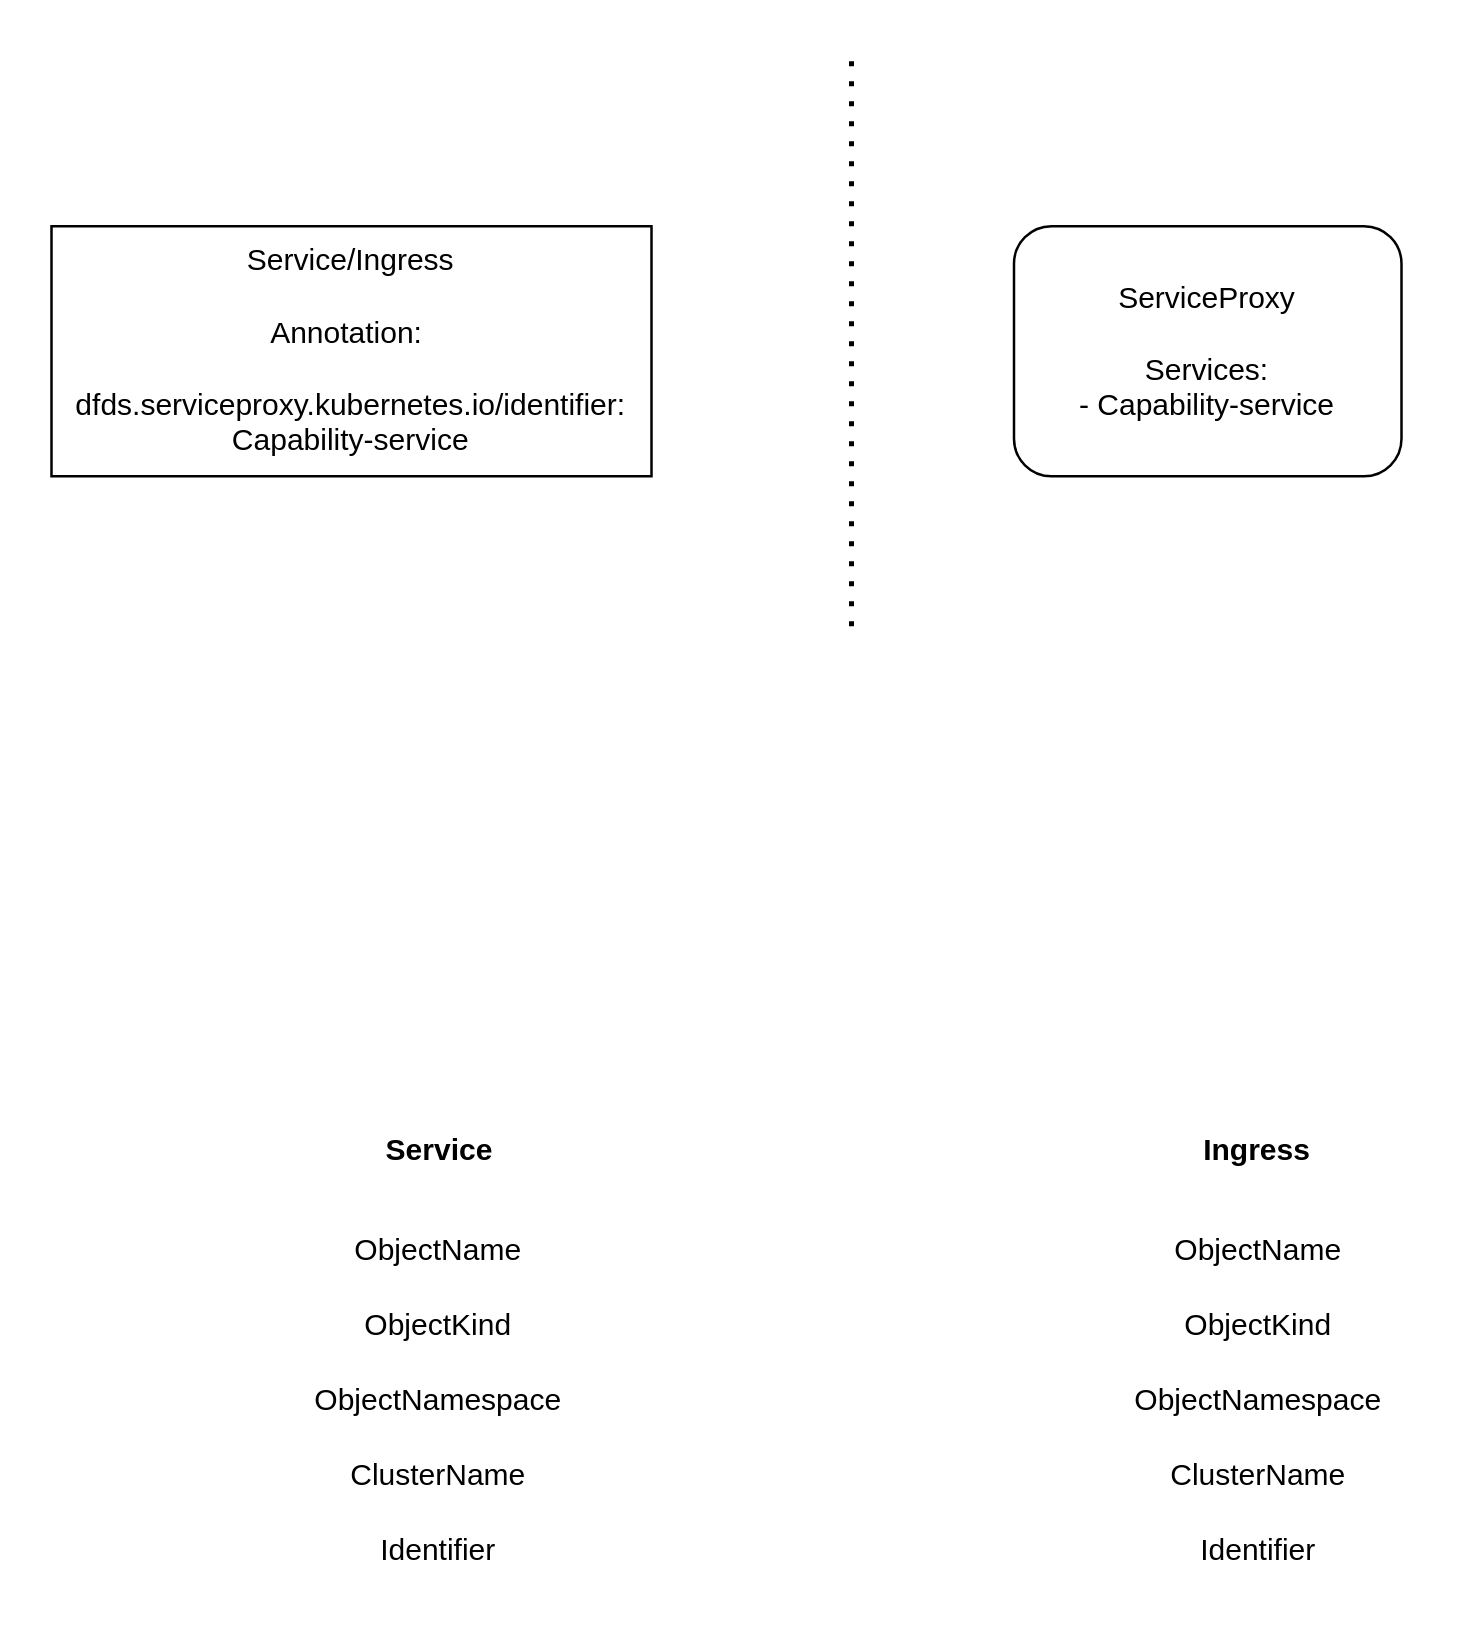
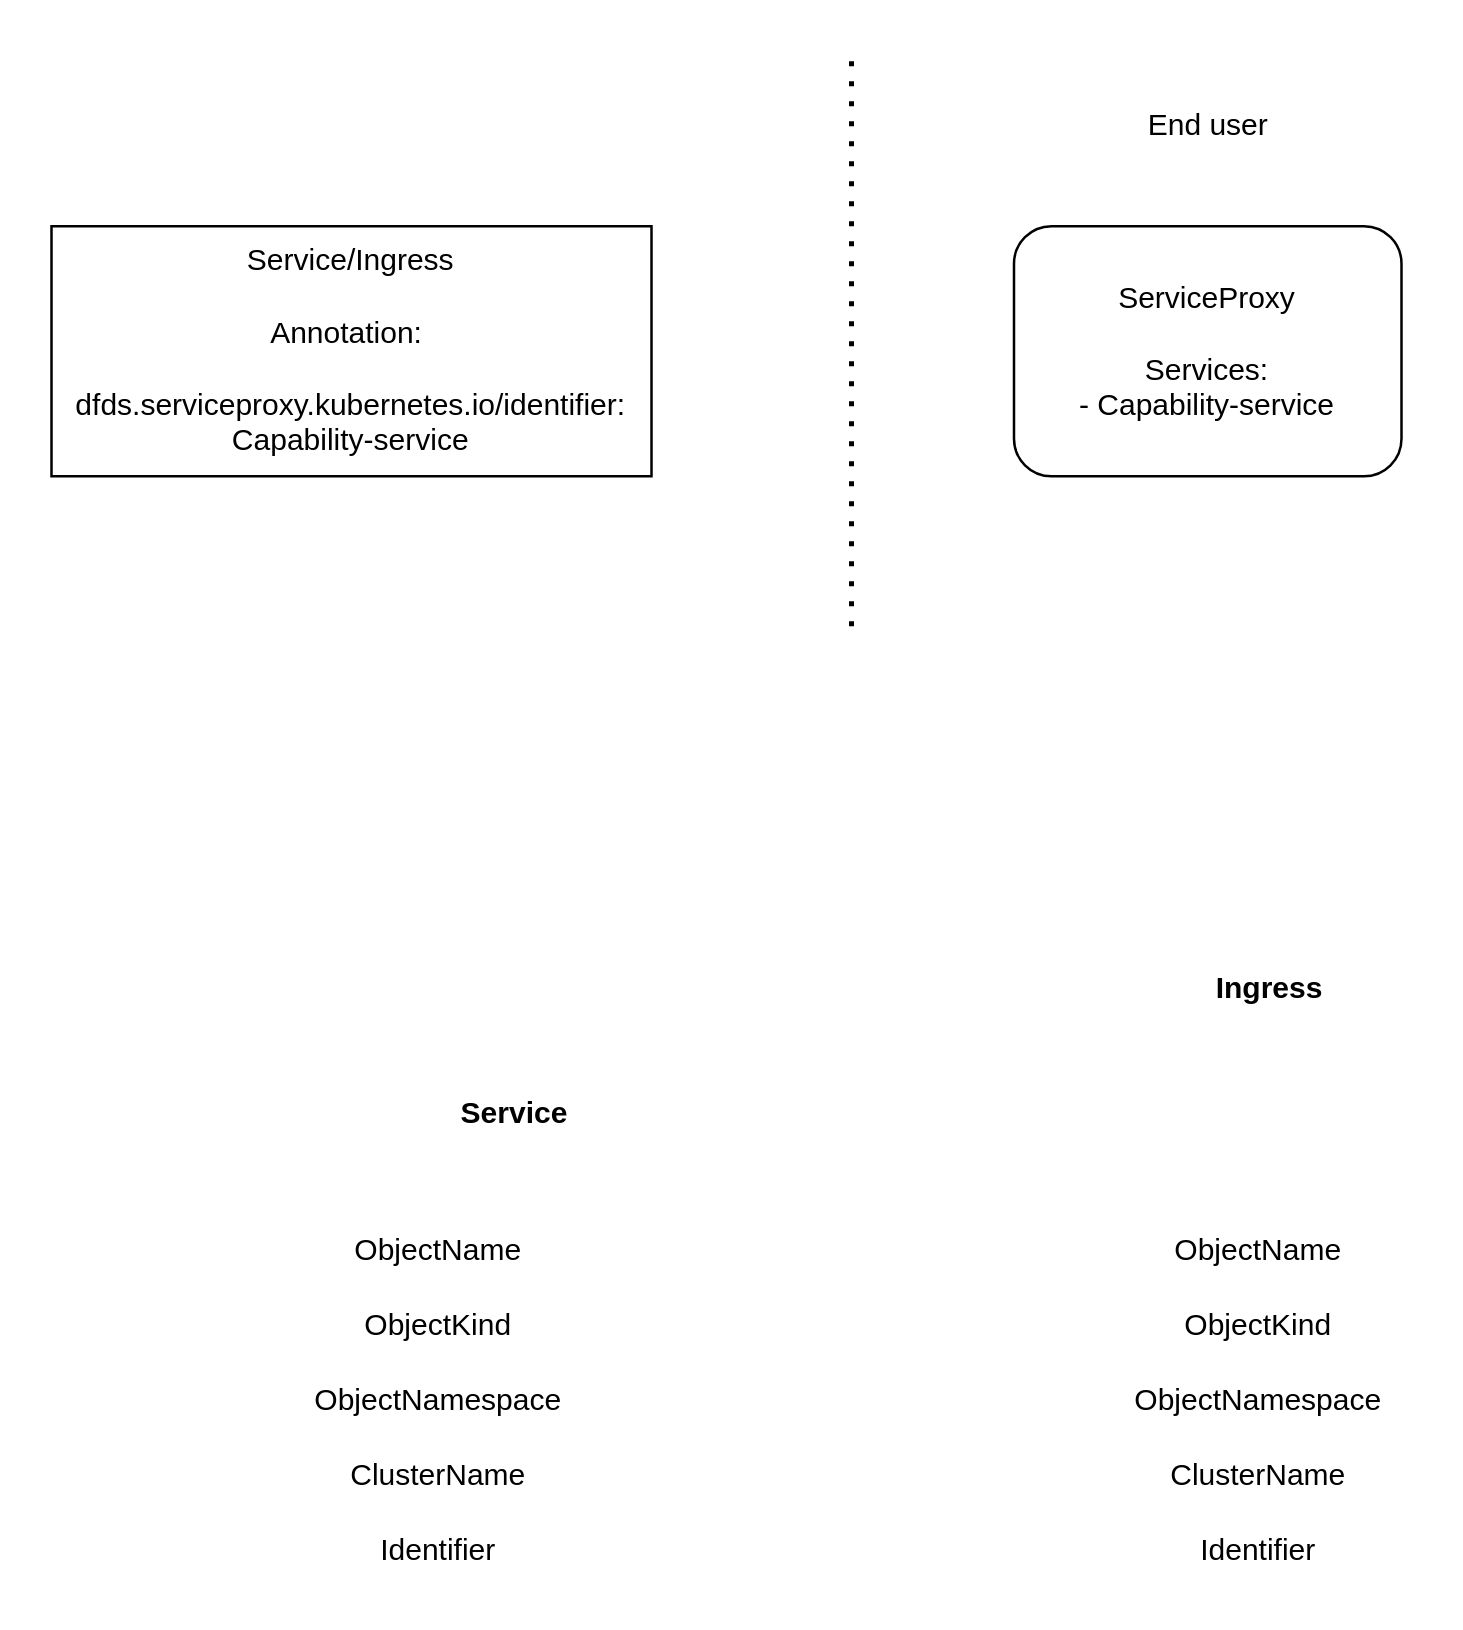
  <mxCell id="0" />
  <mxCell id="1" parent="0" />
  <mxCell id="2" value="&lt;div&gt;Service/Ingress&lt;/div&gt;&lt;div&gt;&lt;br&gt;&lt;/div&gt;&lt;div&gt;Annotation:&amp;nbsp;&lt;/div&gt;&lt;div&gt;&lt;br&gt;&lt;/div&gt;&lt;div&gt;dfds.serviceproxy.kubernetes.io/identifier: Capability-service&lt;br&gt;&lt;/div&gt;" style="rounded=0;whiteSpace=wrap;html=1;" vertex="1" parent="1"><mxGeometry x="20" y="90" width="240" height="100" as="geometry" /></mxCell>
  <mxCell id="3" value="&lt;div&gt;ServiceProxy&lt;/div&gt;&lt;div&gt;&lt;br&gt;&lt;/div&gt;&lt;div&gt;Services:&lt;/div&gt;&lt;div&gt;- Capability-service&lt;br&gt;&lt;/div&gt;" style="whiteSpace=wrap;html=1;rounded=1;" vertex="1" parent="1"><mxGeometry x="405" y="90" width="155" height="100" as="geometry" /></mxCell>
+ <mxCell id="4" value="End user" style="text;html=1;strokeColor=none;fillColor=none;align=center;verticalAlign=middle;whiteSpace=wrap;rounded=0;" vertex="1" parent="1"><mxGeometry x="402.5" y="40" width="160" height="20" as="geometry" /></mxCell>
  <mxCell id="5" value="ObjectName" style="text;html=1;strokeColor=none;fillColor=none;align=center;verticalAlign=middle;whiteSpace=wrap;rounded=0;" vertex="1" parent="1"><mxGeometry x="130" y="490" width="90" height="20" as="geometry" /></mxCell>
  <mxCell id="6" value="ObjectNamespace" style="text;html=1;strokeColor=none;fillColor=none;align=center;verticalAlign=middle;whiteSpace=wrap;rounded=0;" vertex="1" parent="1"><mxGeometry x="130" y="550" width="90" height="20" as="geometry" /></mxCell>
  <mxCell id="7" value="ClusterName" style="text;html=1;strokeColor=none;fillColor=none;align=center;verticalAlign=middle;whiteSpace=wrap;rounded=0;" vertex="1" parent="1"><mxGeometry x="130" y="580" width="90" height="20" as="geometry" /></mxCell>
- <mxCell id="8" value="&lt;b&gt;Service&lt;/b&gt;" style="text;html=1;strokeColor=none;fillColor=none;align=center;verticalAlign=middle;whiteSpace=wrap;rounded=0;" vertex="1" parent="1"><mxGeometry x="147.5" y="450" width="55" height="20" as="geometry" /></mxCell>
- <mxCell id="9" value="&lt;b&gt;Ingress&lt;/b&gt;" style="text;html=1;strokeColor=none;fillColor=none;align=center;verticalAlign=middle;whiteSpace=wrap;rounded=0;" vertex="1" parent="1"><mxGeometry x="475" y="450" width="55" height="20" as="geometry" /></mxCell>
+ <mxCell id="8" value="&lt;b&gt;Service&lt;/b&gt;" style="text;html=1;strokeColor=none;fillColor=none;align=center;verticalAlign=middle;whiteSpace=wrap;rounded=0;" vertex="1" parent="1"><mxGeometry x="177.5" y="435" width="55" height="20" as="geometry" /></mxCell>
+ <mxCell id="9" value="&lt;b&gt;Ingress&lt;/b&gt;" style="text;html=1;strokeColor=none;fillColor=none;align=center;verticalAlign=middle;whiteSpace=wrap;rounded=0;" vertex="1" parent="1"><mxGeometry x="480" y="385" width="55" height="20" as="geometry" /></mxCell>
  <mxCell id="10" value="Identifier" style="text;html=1;strokeColor=none;fillColor=none;align=center;verticalAlign=middle;whiteSpace=wrap;rounded=0;" vertex="1" parent="1"><mxGeometry x="130" y="610" width="90" height="20" as="geometry" /></mxCell>
  <mxCell id="11" value="Identifier" style="text;html=1;strokeColor=none;fillColor=none;align=center;verticalAlign=middle;whiteSpace=wrap;rounded=0;" vertex="1" parent="1"><mxGeometry x="457.5" y="610" width="90" height="20" as="geometry" /></mxCell>
  <mxCell id="12" value="ObjectName" style="text;html=1;strokeColor=none;fillColor=none;align=center;verticalAlign=middle;whiteSpace=wrap;rounded=0;" vertex="1" parent="1"><mxGeometry x="457.5" y="490" width="90" height="20" as="geometry" /></mxCell>
  <mxCell id="13" value="ObjectNamespace" style="text;html=1;strokeColor=none;fillColor=none;align=center;verticalAlign=middle;whiteSpace=wrap;rounded=0;" vertex="1" parent="1"><mxGeometry x="457.5" y="550" width="90" height="20" as="geometry" /></mxCell>
  <mxCell id="14" value="ClusterName" style="text;html=1;strokeColor=none;fillColor=none;align=center;verticalAlign=middle;whiteSpace=wrap;rounded=0;" vertex="1" parent="1"><mxGeometry x="457.5" y="580" width="90" height="20" as="geometry" /></mxCell>
  <mxCell id="15" value="ObjectKind" style="text;html=1;strokeColor=none;fillColor=none;align=center;verticalAlign=middle;whiteSpace=wrap;rounded=0;" vertex="1" parent="1"><mxGeometry x="130" y="520" width="90" height="20" as="geometry" /></mxCell>
  <mxCell id="16" value="ObjectKind" style="text;html=1;strokeColor=none;fillColor=none;align=center;verticalAlign=middle;whiteSpace=wrap;rounded=0;" vertex="1" parent="1"><mxGeometry x="457.5" y="520" width="90" height="20" as="geometry" /></mxCell>
  <mxCell id="17" value="" style="endArrow=none;dashed=1;html=1;dashPattern=1 3;strokeWidth=2;" edge="1" parent="1"><mxGeometry width="50" height="50" relative="1" as="geometry"><mxPoint x="340" y="250" as="sourcePoint" /><mxPoint x="340" y="20" as="targetPoint" /></mxGeometry></mxCell>
